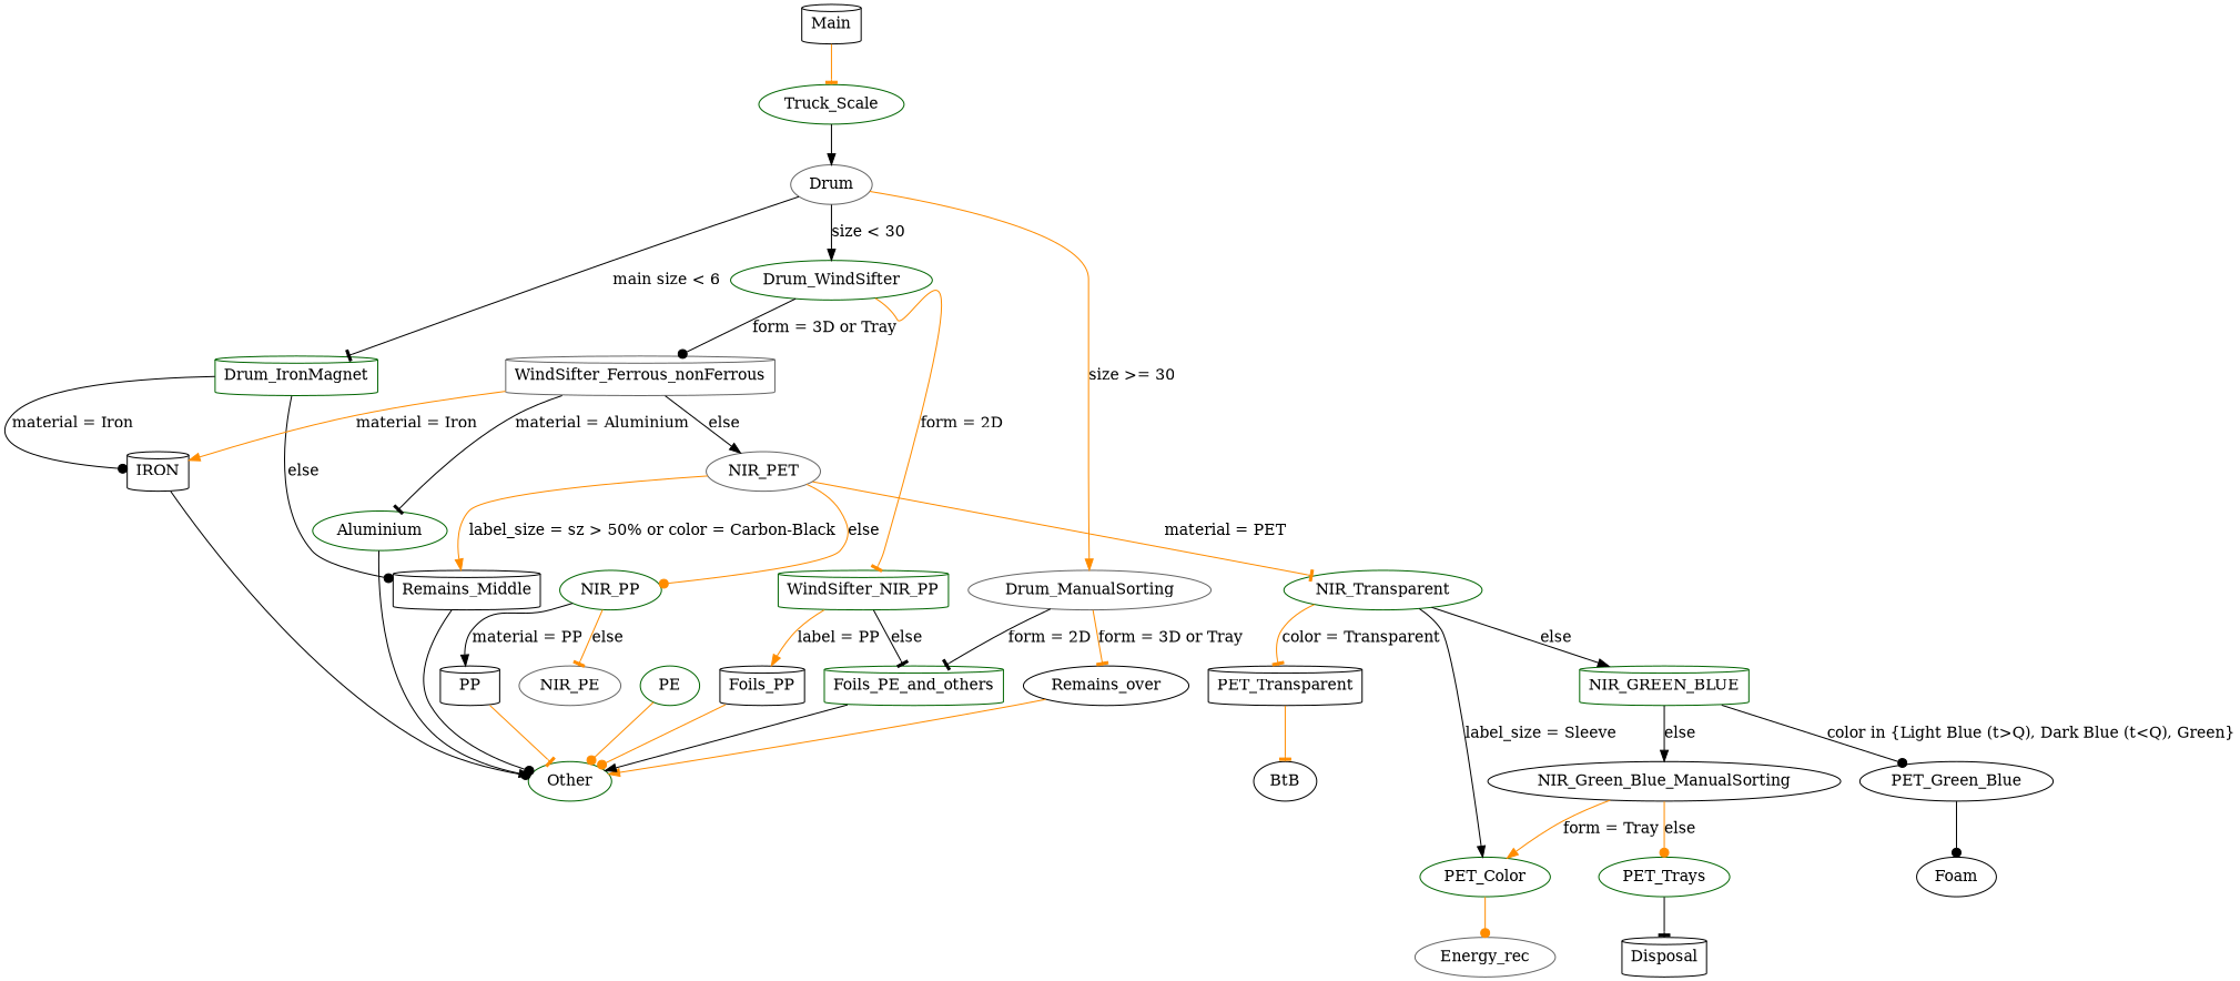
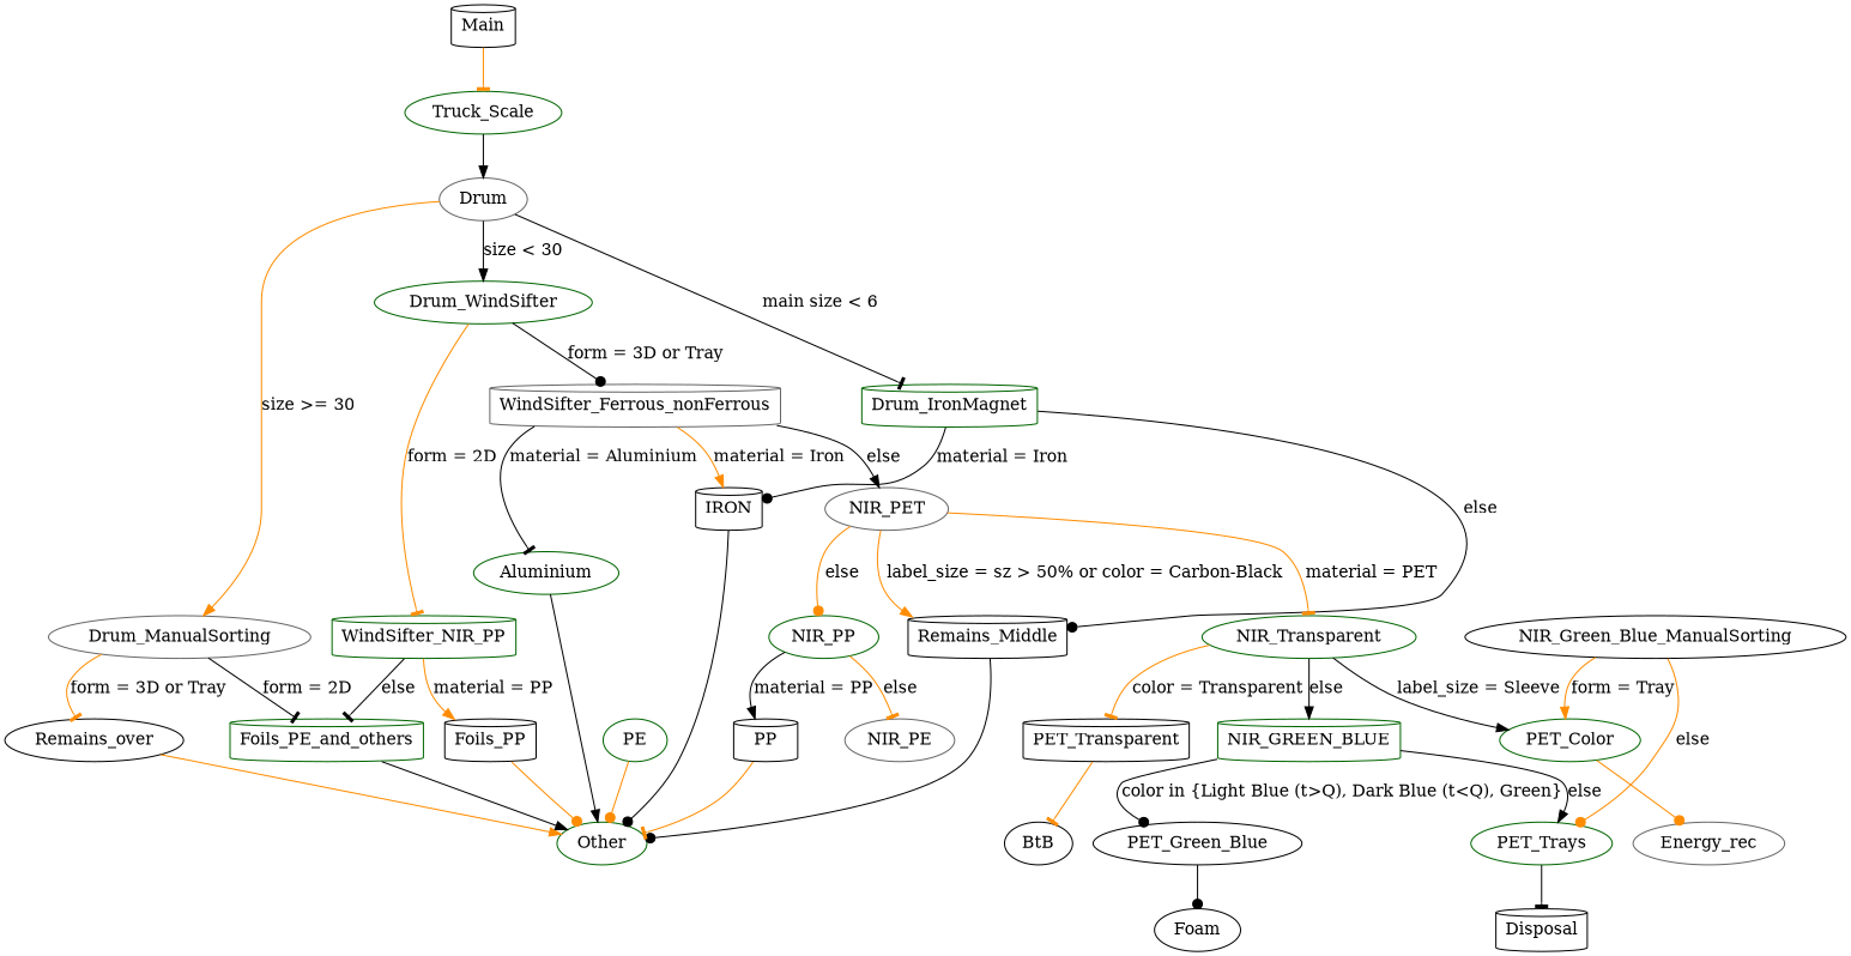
  digraph {
    node [color=darkgreen shape=ellipse]
    edge [arrowhead=normal color=black]
    Main [color=black shape=cylinder]
    Truck_Scale
    Drum [color=gray40]
    Drum_IronMagnet [shape=cylinder]
    Drum_WindSifter
    Drum_ManualSorting [color=gray40]
    IRON [color=black shape=cylinder]
    Remains_Middle [color=black shape=cylinder]
    WindSifter_NIR_PP [shape=cylinder]
    WindSifter_Ferrous_nonFerrous [color=gray40 shape=cylinder]
    Remains_over [color=black]
    Foils_PE_and_others [shape=cylinder]
    Other
    Aluminium
    Foils_PP [color=black shape=cylinder]
    NIR_PET [color=gray40]
    NIR_Transparent
    NIR_PP
    PET_Color
    PET_Transparent [color=black shape=cylinder]
    NIR_GREEN_BLUE [shape=cylinder]
    PP [color=black shape=cylinder]
    NIR_PE [color=gray40]
    Energy_rec [color=gray40]
    BtB [color=black]
    PET_Green_Blue [color=black]
    NIR_Green_Blue_ManualSorting [color=black]
    Foam [color=black]
    PET_Trays
    Disposal [color=black shape=cylinder]
    PE
    Main -> Truck_Scale [arrowhead=tee color=darkorange]
    Truck_Scale -> Drum
    Drum -> Drum_IronMagnet [arrowhead=tee label="main size < 6"]
    Drum -> Drum_WindSifter [label="size < 30"]
    Drum -> Drum_ManualSorting [color=darkorange label="size >= 30"]
    Drum_IronMagnet -> IRON [arrowhead=dot label="material = Iron"]
    Drum_IronMagnet -> Remains_Middle [arrowhead=dot label=else]
    Drum_WindSifter -> WindSifter_NIR_PP [arrowhead=tee color=darkorange label="form = 2D"]
    Drum_WindSifter -> WindSifter_Ferrous_nonFerrous [arrowhead=dot label="form = 3D or Tray"]
    Drum_ManualSorting -> Remains_over [arrowhead=tee color=darkorange label="form = 3D or Tray"]
    Drum_ManualSorting -> Foils_PE_and_others [arrowhead=tee label="form = 2D"]
    IRON -> Other [arrowhead=dot]
    Remains_Middle -> Other [arrowhead=dot]
    WindSifter_NIR_PP -> Foils_PE_and_others [arrowhead=tee label=else]
-   WindSifter_NIR_PP -> Foils_PP [color=darkorange label="label = PP"]
+   WindSifter_NIR_PP -> Foils_PP [color=darkorange label="material = PP"]
    WindSifter_Ferrous_nonFerrous -> IRON [color=darkorange label="material = Iron"]
    WindSifter_Ferrous_nonFerrous -> Aluminium [arrowhead=tee label="material = Aluminium"]
    WindSifter_Ferrous_nonFerrous -> NIR_PET [label=else]
    Remains_over -> Other [color=darkorange]
    Foils_PE_and_others -> Other
    Aluminium -> Other
    Foils_PP -> Other [arrowhead=dot color=darkorange]
    NIR_PET -> Remains_Middle [color=darkorange label="label_size = sz > 50% or color = Carbon-Black"]
    NIR_PET -> NIR_Transparent [arrowhead=tee color=darkorange label="material = PET"]
    NIR_PET -> NIR_PP [arrowhead=dot color=darkorange label=else]
    NIR_Transparent -> PET_Color [label="label_size = Sleeve"]
    NIR_Transparent -> PET_Transparent [arrowhead=tee color=darkorange label="color = Transparent"]
    NIR_Transparent -> NIR_GREEN_BLUE [label=else]
    NIR_PP -> PP [label="material = PP"]
    NIR_PP -> NIR_PE [arrowhead=tee color=darkorange label=else]
    PET_Color -> Energy_rec [arrowhead=dot color=darkorange]
    PET_Transparent -> BtB [arrowhead=tee color=darkorange]
    NIR_GREEN_BLUE -> PET_Green_Blue [arrowhead=dot label="color in {Light Blue (t>Q), Dark Blue (t<Q), Green}"]
-   NIR_GREEN_BLUE -> NIR_Green_Blue_ManualSorting [label=else]
+   NIR_GREEN_BLUE -> PET_Trays [label=else]
    PP -> Other [arrowhead=tee color=darkorange]
    PET_Green_Blue -> Foam [arrowhead=dot]
    NIR_Green_Blue_ManualSorting -> PET_Color [color=darkorange label="form = Tray"]
    NIR_Green_Blue_ManualSorting -> PET_Trays [arrowhead=dot color=darkorange label=else]
    PET_Trays -> Disposal [arrowhead=tee]
    PE -> Other [arrowhead=dot color=darkorange]
  }
